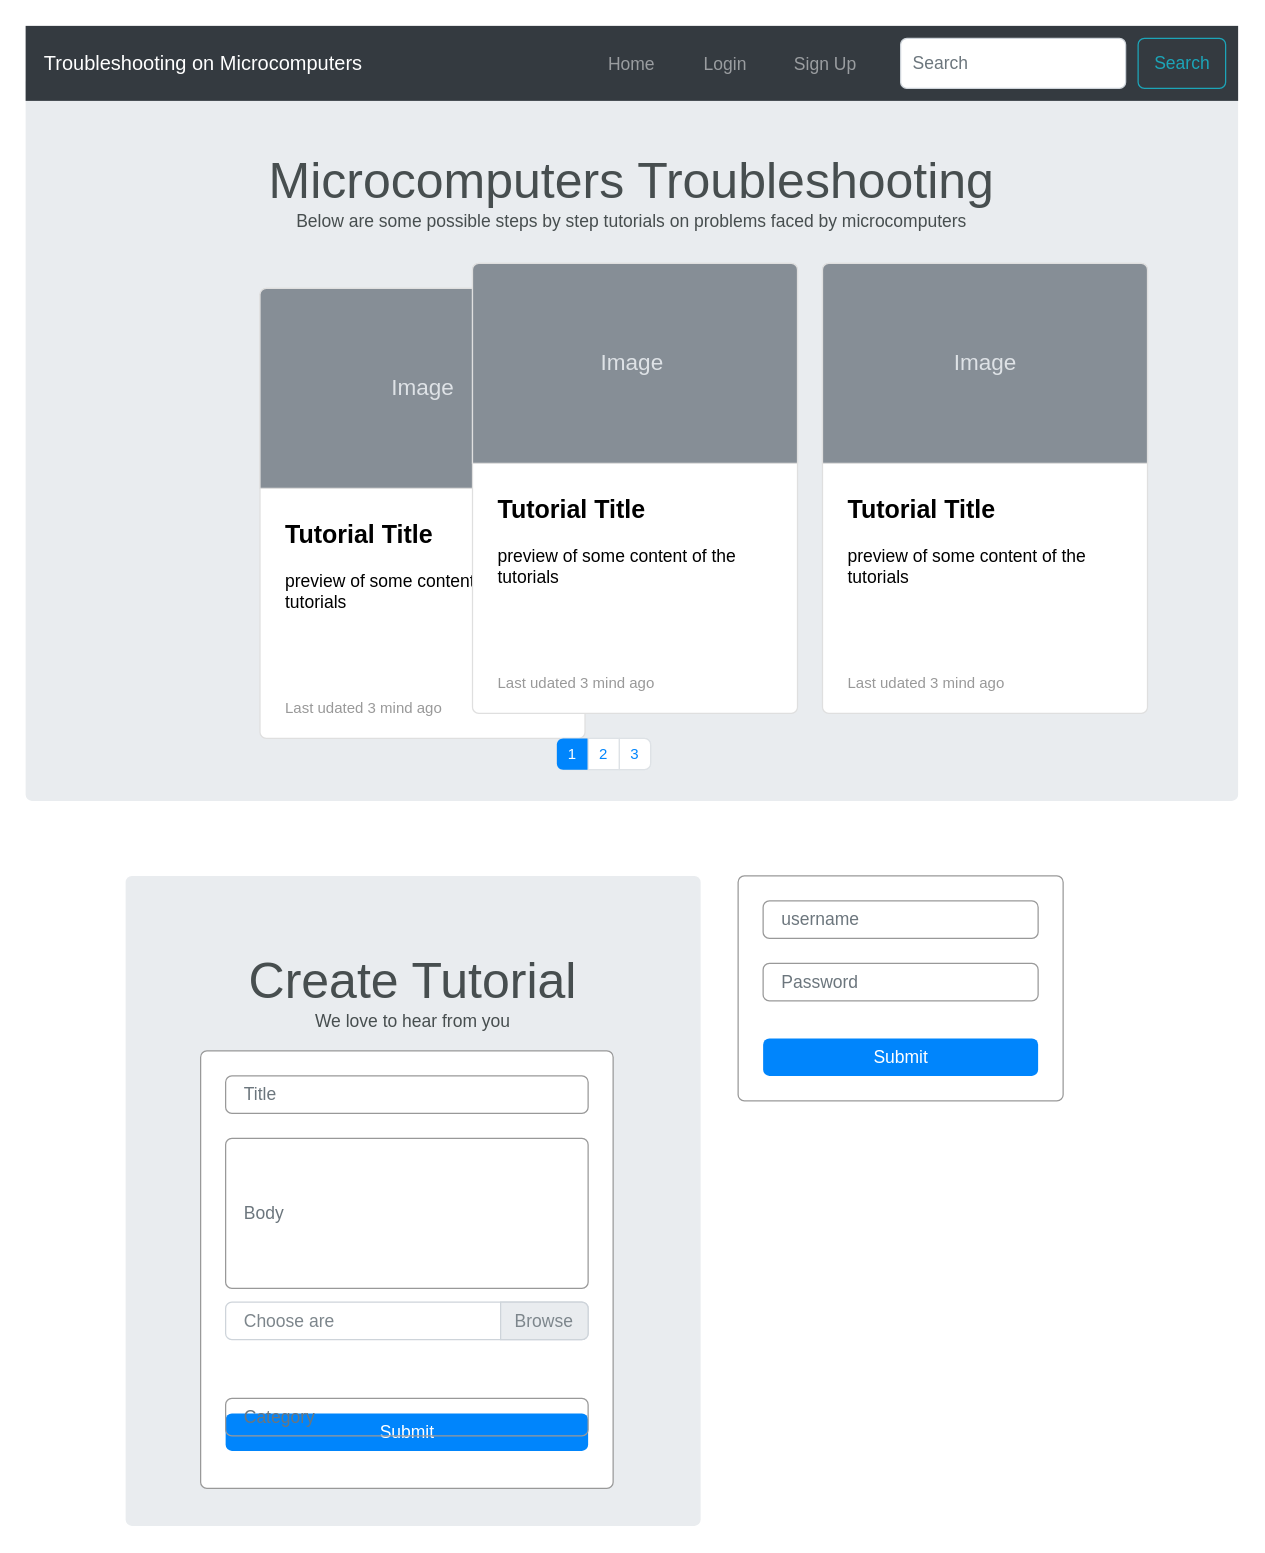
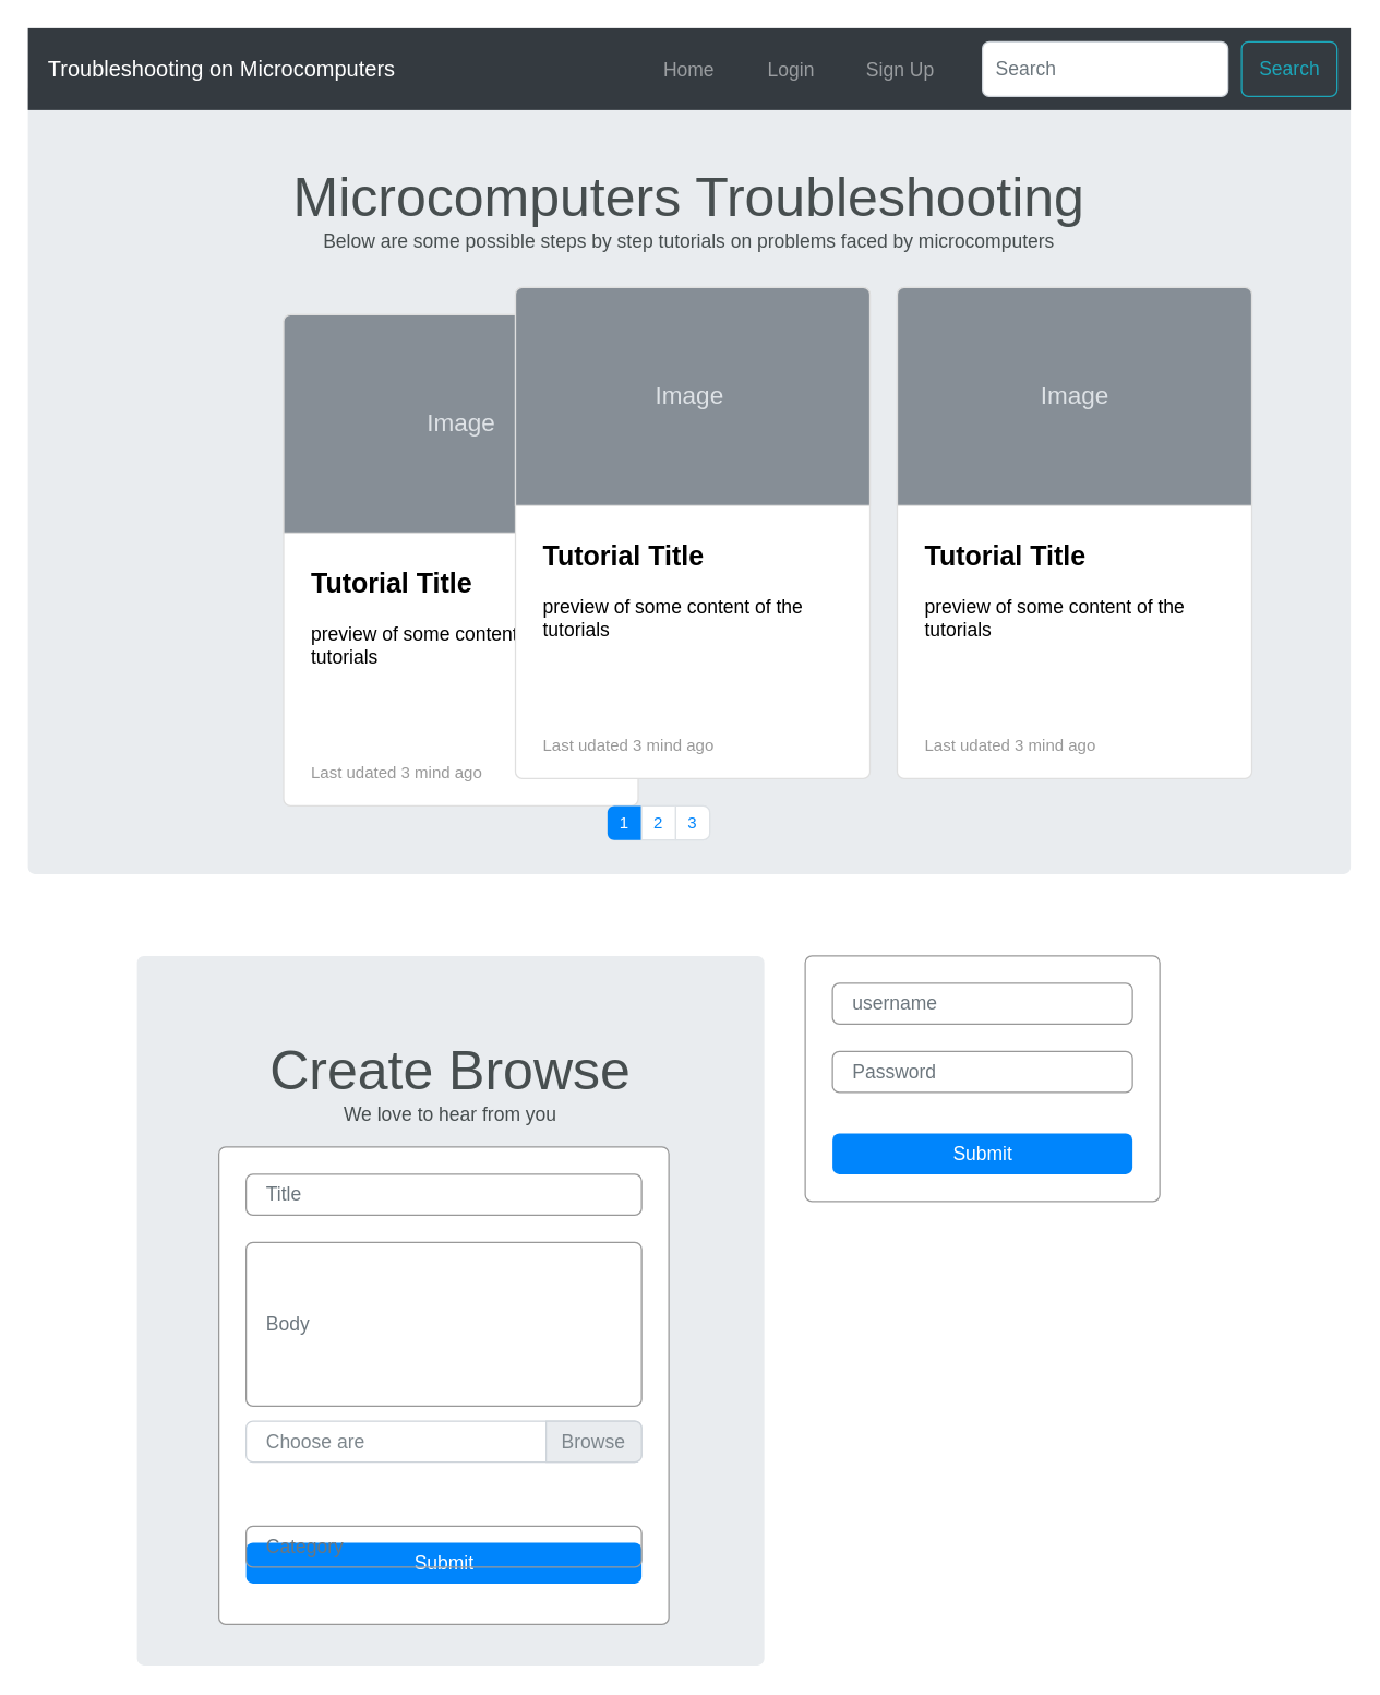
  <mxCell id="0" style=";html=1;" />
  <mxCell id="1" style=";html=1;" parent="0" />
  <mxCell id="2" value="&lt;span style=&quot;font-size: 40px&quot;&gt;Microcomputers Troubleshooting&lt;/span&gt;&lt;br&gt;Below are some possible steps by step tutorials on problems faced by microcomputers" style="html=1;shadow=0;dashed=0;shape=mxgraph.bootstrap.rrect;rSize=5;strokeColor=none;html=1;whiteSpace=wrap;fillColor=#E9ECEF;fontColor=#474E4F;align=center;spacing=15;fontSize=14;verticalAlign=top;spacingTop=40;" vertex="1" parent="1"><mxGeometry x="20" y="60" width="970" height="580" as="geometry" /></mxCell>
  <mxCell id="3" value="" style="html=1;shadow=0;dashed=0;shape=mxgraph.bootstrap.rrect;rSize=5;fillColor=#ffffff;strokeColor=#999999;" vertex="1" parent="1"><mxGeometry x="590" y="700" width="260" height="180" as="geometry" /></mxCell>
  <mxCell id="4" value="username" style="html=1;shadow=0;dashed=0;shape=mxgraph.bootstrap.rrect;rSize=5;fillColor=none;strokeColor=#999999;align=left;spacing=15;fontSize=14;fontColor=#6C767D;" vertex="1" parent="3"><mxGeometry width="220" height="30" relative="1" as="geometry"><mxPoint x="20" y="20" as="offset" /></mxGeometry></mxCell>
  <mxCell id="5" value="Password" style="html=1;shadow=0;dashed=0;shape=mxgraph.bootstrap.rrect;rSize=5;fillColor=none;strokeColor=#999999;align=left;spacing=15;fontSize=14;fontColor=#6C767D;" vertex="1" parent="3"><mxGeometry width="220" height="30" relative="1" as="geometry"><mxPoint x="20" y="70" as="offset" /></mxGeometry></mxCell>
  <mxCell id="6" value="Submit" style="html=1;shadow=0;dashed=0;shape=mxgraph.bootstrap.rrect;rSize=5;fillColor=#0085FC;strokeColor=none;align=center;fontSize=14;fontColor=#FFFFFF;" vertex="1" parent="3"><mxGeometry width="220" height="30" relative="1" as="geometry"><mxPoint x="20" y="130" as="offset" /></mxGeometry></mxCell>
- <mxCell id="7" value="&lt;span style=&quot;font-size: 40px&quot;&gt;Create Tutorial&lt;/span&gt;&lt;br&gt;We love to hear from you" style="html=1;shadow=0;dashed=0;shape=mxgraph.bootstrap.rrect;rSize=5;strokeColor=none;html=1;whiteSpace=wrap;fillColor=#E9ECEF;fontColor=#474E4F;align=center;spacing=15;fontSize=14;verticalAlign=top;spacingTop=40;" vertex="1" parent="1"><mxGeometry x="100" y="700" width="460" height="520" as="geometry" /></mxCell>
+ <mxCell id="7" value="&lt;span style=&quot;font-size: 40px&quot;&gt;Create Browse&lt;/span&gt;&lt;br&gt;We love to hear from you" style="html=1;shadow=0;dashed=0;shape=mxgraph.bootstrap.rrect;rSize=5;strokeColor=none;html=1;whiteSpace=wrap;fillColor=#E9ECEF;fontColor=#474E4F;align=center;spacing=15;fontSize=14;verticalAlign=top;spacingTop=40;" vertex="1" parent="1"><mxGeometry x="100" y="700" width="460" height="520" as="geometry" /></mxCell>
  <mxCell id="8" value="" style="html=1;shadow=0;dashed=0;shape=mxgraph.bootstrap.rrect;rSize=5;fillColor=#ffffff;strokeColor=#999999;" vertex="1" parent="1"><mxGeometry x="160" y="840" width="330" height="350" as="geometry" /></mxCell>
  <mxCell id="9" value="Title" style="html=1;shadow=0;dashed=0;shape=mxgraph.bootstrap.rrect;rSize=5;fillColor=none;strokeColor=#999999;align=left;spacing=15;fontSize=14;fontColor=#6C767D;" vertex="1" parent="8"><mxGeometry width="290" height="30" relative="1" as="geometry"><mxPoint x="20" y="20" as="offset" /></mxGeometry></mxCell>
  <mxCell id="10" value="Body" style="html=1;shadow=0;dashed=0;shape=mxgraph.bootstrap.rrect;rSize=5;fillColor=none;strokeColor=#999999;align=left;spacing=15;fontSize=14;fontColor=#6C767D;" vertex="1" parent="8"><mxGeometry width="290" height="120" relative="1" as="geometry"><mxPoint x="20" y="70" as="offset" /></mxGeometry></mxCell>
  <mxCell id="11" value="Submit" style="html=1;shadow=0;dashed=0;shape=mxgraph.bootstrap.rrect;rSize=5;fillColor=#0085FC;strokeColor=none;align=center;fontSize=14;fontColor=#FFFFFF;" vertex="1" parent="8"><mxGeometry width="290" height="30" relative="1" as="geometry"><mxPoint x="20" y="290" as="offset" /></mxGeometry></mxCell>
  <mxCell id="12" value="Category" style="html=1;shadow=0;dashed=0;shape=mxgraph.bootstrap.rrect;rSize=5;fillColor=none;strokeColor=#999999;align=left;spacing=15;fontSize=14;fontColor=#6C767D;" vertex="1" parent="8"><mxGeometry x="20" y="278" width="290" height="30" as="geometry" /></mxCell>
  <mxCell id="13" value="Choose are" style="html=1;shadow=0;dashed=0;shape=mxgraph.bootstrap.rrect;rSize=5;strokeColor=#CED4DA;html=1;whiteSpace=wrap;fillColor=#FFFFFF;fontColor=#7D868C;align=left;spacingLeft=0;spacing=15;fontSize=14;" vertex="1" parent="8"><mxGeometry x="20" y="201" width="290" height="30" as="geometry" /></mxCell>
  <mxCell id="14" value="Browse" style="html=1;shadow=0;dashed=0;shape=mxgraph.bootstrap.rightButton;strokeColor=inherit;gradientColor=inherit;fontColor=inherit;fillColor=#E9ECEF;rSize=5;perimeter=none;whiteSpace=wrap;resizeHeight=1;fontSize=14;" vertex="1" parent="13"><mxGeometry x="1" width="70" height="30" relative="1" as="geometry"><mxPoint x="-70" as="offset" /></mxGeometry></mxCell>
  <mxCell id="15" value="&lt;b&gt;&lt;font style=&quot;font-size: 20px&quot;&gt;Tutorial Title&lt;/font&gt;&lt;/b&gt;&lt;br&gt;&lt;br&gt;preview of some content of the &lt;br&gt;tutorials&lt;br&gt;&lt;br&gt;&lt;br&gt;&lt;br&gt;&lt;br&gt;&lt;font color=&quot;#999999&quot; style=&quot;font-size: 12px&quot;&gt;Last udated 3 mind ago&lt;/font&gt;" style="html=1;shadow=0;dashed=0;shape=mxgraph.bootstrap.rrect;rSize=5;strokeColor=#DFDFDF;html=1;whiteSpace=wrap;fillColor=#ffffff;fontColor=#000000;verticalAlign=top;align=left;spacing=20;spacingBottom=0;fontSize=14;spacingTop=160;" vertex="1" parent="1"><mxGeometry width="260" height="360" relative="1" as="geometry"><mxPoint x="207.5" y="230" as="offset" /></mxGeometry></mxCell>
  <mxCell id="16" value="Image" style="html=1;shadow=0;dashed=0;shape=mxgraph.bootstrap.topButton;rSize=5;perimeter=none;whiteSpace=wrap;fillColor=#868E96;strokeColor=#DFDFDF;fontColor=#DEE2E6;resizeWidth=1;fontSize=18;" vertex="1" parent="15"><mxGeometry width="260" height="160" relative="1" as="geometry" /></mxCell>
  <mxCell id="17" value="&lt;b&gt;&lt;font style=&quot;font-size: 20px&quot;&gt;Tutorial Title&lt;/font&gt;&lt;/b&gt;&lt;br&gt;&lt;br&gt;&lt;span&gt;preview of some content of the&amp;nbsp;&lt;/span&gt;&lt;br&gt;&lt;span&gt;tutorials&lt;/span&gt;&lt;br&gt;&lt;br&gt;&lt;br&gt;&lt;br&gt;&lt;br&gt;&lt;font color=&quot;#999999&quot; style=&quot;font-size: 12px&quot;&gt;Last udated 3 mind ago&lt;/font&gt;" style="html=1;shadow=0;dashed=0;shape=mxgraph.bootstrap.rrect;rSize=5;strokeColor=#DFDFDF;html=1;whiteSpace=wrap;fillColor=#ffffff;fontColor=#000000;verticalAlign=top;align=left;spacing=20;spacingBottom=0;fontSize=14;spacingTop=160;" vertex="1" parent="1"><mxGeometry x="377.5" y="210" width="260" height="360" as="geometry" /></mxCell>
  <mxCell id="18" value="Image&amp;nbsp;" style="html=1;shadow=0;dashed=0;shape=mxgraph.bootstrap.topButton;rSize=5;perimeter=none;whiteSpace=wrap;fillColor=#868E96;strokeColor=#DFDFDF;fontColor=#DEE2E6;resizeWidth=1;fontSize=18;" vertex="1" parent="17"><mxGeometry width="260" height="160" relative="1" as="geometry" /></mxCell>
  <mxCell id="19" value="&lt;b&gt;&lt;font style=&quot;font-size: 20px&quot;&gt;Tutorial Title&lt;/font&gt;&lt;/b&gt;&lt;br&gt;&lt;br&gt;preview of some content of the&amp;nbsp;&lt;br&gt;tutorials&lt;br&gt;&lt;br&gt;&lt;br&gt;&lt;br&gt;&lt;br&gt;&lt;font color=&quot;#999999&quot; style=&quot;font-size: 12px&quot;&gt;Last udated 3 mind ago&lt;/font&gt;" style="html=1;shadow=0;dashed=0;shape=mxgraph.bootstrap.rrect;rSize=5;strokeColor=#DFDFDF;html=1;whiteSpace=wrap;fillColor=#ffffff;fontColor=#000000;verticalAlign=top;align=left;spacing=20;spacingBottom=0;fontSize=14;spacingTop=160;" vertex="1" parent="1"><mxGeometry x="657.5" y="210" width="260" height="360" as="geometry" /></mxCell>
  <mxCell id="20" value="Image" style="html=1;shadow=0;dashed=0;shape=mxgraph.bootstrap.topButton;rSize=5;perimeter=none;whiteSpace=wrap;fillColor=#868E96;strokeColor=#DFDFDF;fontColor=#DEE2E6;resizeWidth=1;fontSize=18;" vertex="1" parent="19"><mxGeometry width="260" height="160" relative="1" as="geometry" /></mxCell>
  <mxCell id="21" value="" style="html=1;shadow=0;dashed=0;shape=mxgraph.bootstrap.rrect;rSize=5;strokeColor=#DEE2E6;html=1;whiteSpace=wrap;fillColor=#ffffff;fontColor=#0085FC;" vertex="1" parent="1"><mxGeometry x="445" y="590" width="75" height="25" as="geometry" /></mxCell>
  <mxCell id="22" value="1" style="strokeColor=inherit;fillColor=inherit;gradientColor=inherit;html=1;shadow=0;dashed=0;shape=mxgraph.bootstrap.leftButton;rSize=5;perimeter=none;whiteSpace=wrap;resizeHeight=1;fillColor=#0085FC;strokeColor=none;fontColor=#ffffff;fontSize=12;" vertex="1" parent="21"><mxGeometry width="25" height="25" relative="1" as="geometry" /></mxCell>
  <mxCell id="23" value="2" style="strokeColor=inherit;fillColor=inherit;gradientColor=inherit;fontColor=inherit;html=1;shadow=0;dashed=0;perimeter=none;whiteSpace=wrap;resizeHeight=1;fontSize=12;" vertex="1" parent="21"><mxGeometry width="25" height="25" relative="1" as="geometry"><mxPoint x="25" as="offset" /></mxGeometry></mxCell>
  <mxCell id="24" value="3" style="strokeColor=inherit;fillColor=inherit;gradientColor=inherit;fontColor=inherit;html=1;shadow=0;dashed=0;shape=mxgraph.bootstrap.rightButton;rSize=5;perimeter=none;whiteSpace=wrap;resizeHeight=1;fontSize=12;" vertex="1" parent="21"><mxGeometry x="1" width="25" height="25" relative="1" as="geometry"><mxPoint x="-25" as="offset" /></mxGeometry></mxCell>
  <mxCell id="25" value="Troubleshooting on Microcomputers" style="html=1;shadow=0;dashed=0;fillColor=#343A40;strokeColor=none;fontSize=16;fontColor=#ffffff;align=left;spacing=15;" vertex="1" parent="1"><mxGeometry x="20" y="20" width="970" height="60" as="geometry" /></mxCell>
  <mxCell id="26" value="Home" style="fillColor=none;strokeColor=none;fontSize=14;fontColor=#9A9DA0;align=center;" vertex="1" parent="25"><mxGeometry width="70" height="40" relative="1" as="geometry"><mxPoint x="450" y="10" as="offset" /></mxGeometry></mxCell>
  <mxCell id="27" value="Login" style="fillColor=none;strokeColor=none;fontSize=14;fontColor=#9A9DA0;align=center;spacingRight=0;" vertex="1" parent="25"><mxGeometry width="80" height="40" relative="1" as="geometry"><mxPoint x="520" y="10" as="offset" /></mxGeometry></mxCell>
  <mxCell id="28" value="Sign Up" style="fillColor=none;strokeColor=none;fontSize=14;fontColor=#9A9DA0;align=center;" vertex="1" parent="25"><mxGeometry width="80" height="40" relative="1" as="geometry"><mxPoint x="600" y="10" as="offset" /></mxGeometry></mxCell>
  <mxCell id="29" value="Search" style="html=1;shadow=0;dashed=0;shape=mxgraph.bootstrap.rrect;rSize=5;fontSize=14;fontColor=#1CA5B8;strokeColor=#1CA5B8;fillColor=none;" vertex="1" parent="25"><mxGeometry x="1" width="70" height="40" relative="1" as="geometry"><mxPoint x="-80" y="10" as="offset" /></mxGeometry></mxCell>
  <mxCell id="30" value="Search" style="html=1;shadow=0;dashed=0;shape=mxgraph.bootstrap.rrect;rSize=5;fontSize=14;fontColor=#6C767D;strokeColor=#CED4DA;fillColor=#ffffff;align=left;spacing=10;" vertex="1" parent="25"><mxGeometry x="1" width="180" height="40" relative="1" as="geometry"><mxPoint x="-270" y="10" as="offset" /></mxGeometry></mxCell>
